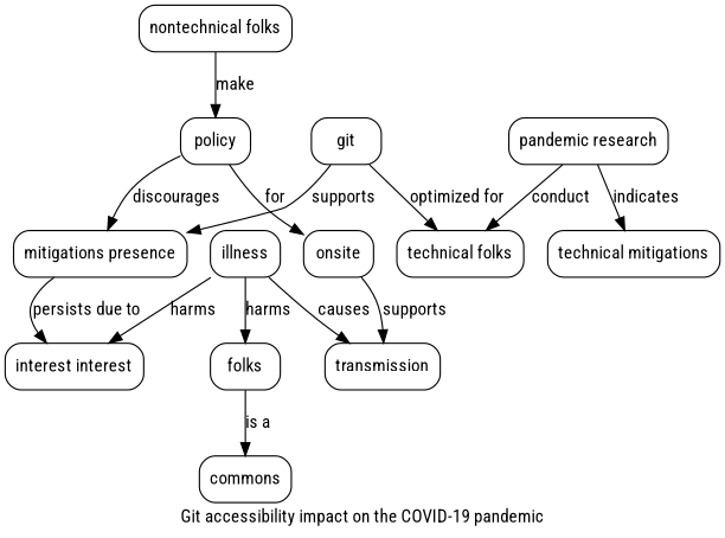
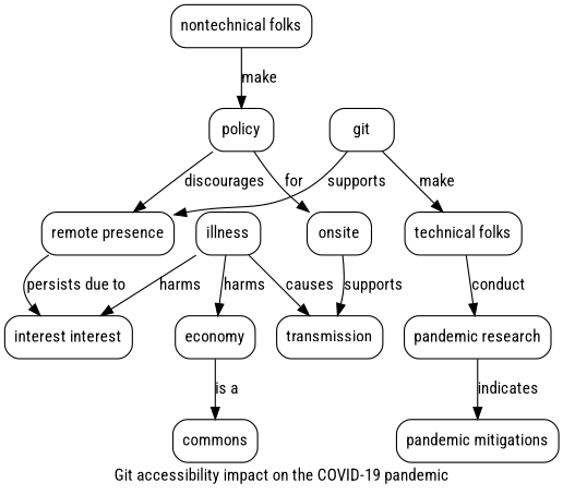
  digraph {
    fontname="Roboto Condensed"
    label="Git accessibility impact on the COVID-19 pandemic"
    rankdir=TB
    node [fontname="Roboto Condensed" shape=rectangle style=rounded]
    edge [fontname="Roboto Condensed"]
-   n1 [label="mitigations presence"]
+   n1 [label="remote presence"]
    n2 [label="interest interest"]
    n3 [label="technical folks"]
    n4 [label="pandemic research"]
-   n5 [label="technical mitigations"]
+   n5 [label="pandemic mitigations"]
    n6 [label="nontechnical folks"]
    n7 [label=policy]
    n8 [label=onsite]
    n9 [label=git]
    n10 [label=transmission]
    n11 [label=illness]
-   n12 [label=folks]
+   n12 [label=economy]
    n13 [label=commons]
    n1 -> n2 [label="persists due to"]
-   n4 -> n3 [label=conduct]
+   n3 -> n4 [label=conduct]
    n4 -> n5 [label=indicates]
    n6 -> n7 [label=make]
    n7 -> n1 [label=discourages]
    n7 -> n8 [label=for]
    n8 -> n10 [label=supports]
    n9 -> n1 [label=supports]
-   n9 -> n3 [label="optimized for"]
+   n9 -> n3 [label=make]
    n11 -> n2 [label=harms]
    n11 -> n10 [label=causes]
    n11 -> n12 [label=harms]
    n12 -> n13 [label="is a"]
  }
